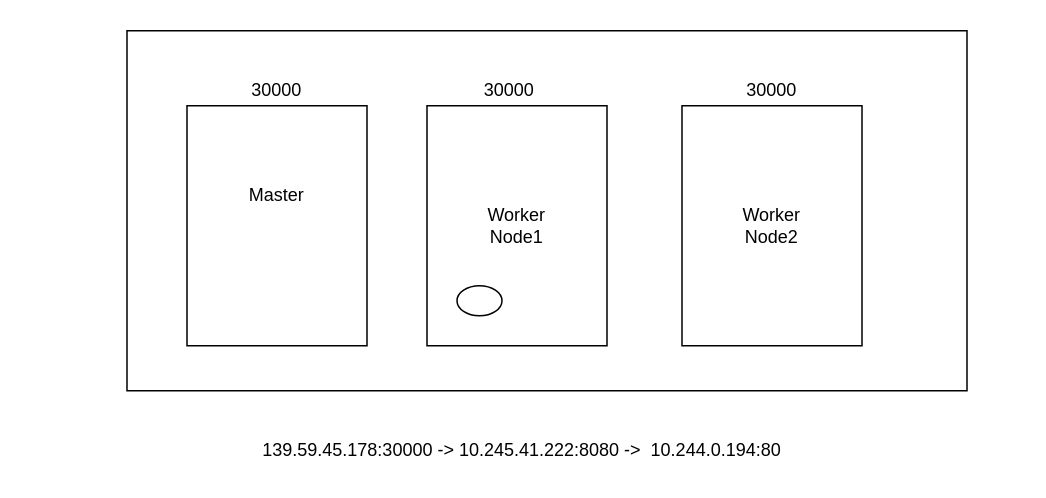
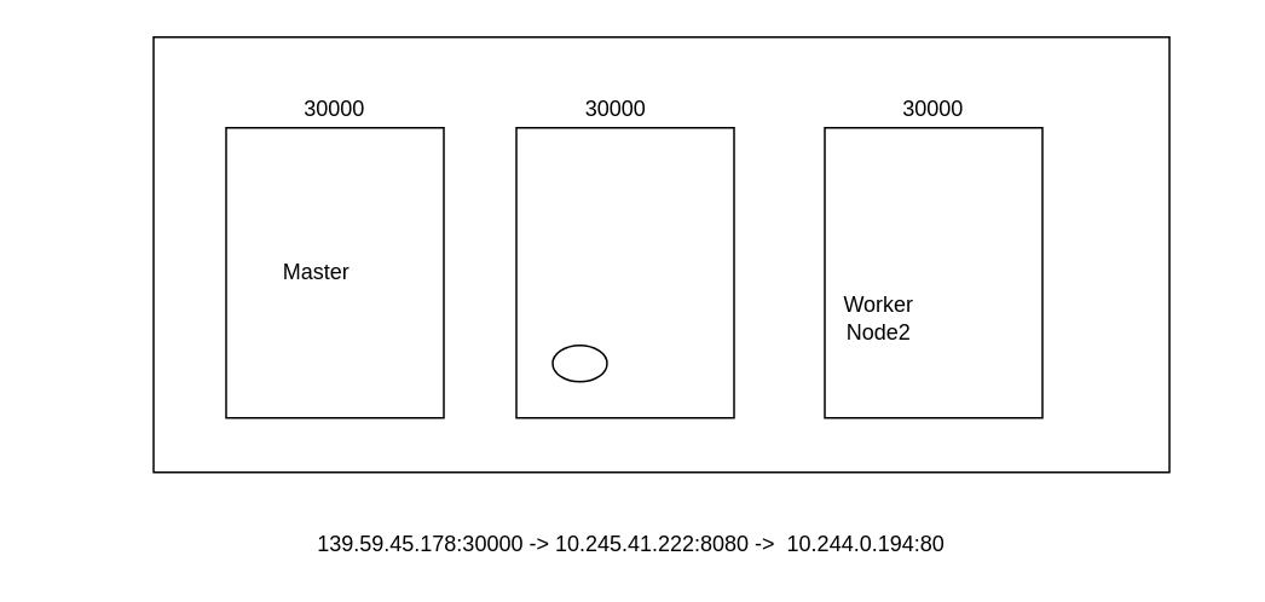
  <mxCell id="0" />
  <mxCell id="1" parent="0" />
  <mxCell id="2" value="" style="rounded=0;whiteSpace=wrap;html=1;" parent="1" vertex="1"><mxGeometry x="84" y="20" width="560" height="240" as="geometry" /></mxCell>
  <mxCell id="3" value="" style="rounded=0;whiteSpace=wrap;html=1;" parent="1" vertex="1"><mxGeometry x="124" y="70" width="120" height="160" as="geometry" /></mxCell>
  <mxCell id="4" value="" style="rounded=0;whiteSpace=wrap;html=1;" parent="1" vertex="1"><mxGeometry x="284" y="70" width="120" height="160" as="geometry" /></mxCell>
  <mxCell id="5" value="" style="rounded=0;whiteSpace=wrap;html=1;" parent="1" vertex="1"><mxGeometry x="454" y="70" width="120" height="160" as="geometry" /></mxCell>
- <mxCell id="6" value="Master" style="text;html=1;strokeColor=none;fillColor=none;align=center;verticalAlign=middle;whiteSpace=wrap;rounded=0;" parent="1" vertex="1"><mxGeometry x="164" y="120" width="40" height="20" as="geometry" /></mxCell>
- <mxCell id="7" value="Worker Node1" style="text;html=1;strokeColor=none;fillColor=none;align=center;verticalAlign=middle;whiteSpace=wrap;rounded=0;" parent="1" vertex="1"><mxGeometry x="324" y="140" width="40" height="20" as="geometry" /></mxCell>
- <mxCell id="8" value="Worker Node2" style="text;html=1;strokeColor=none;fillColor=none;align=center;verticalAlign=middle;whiteSpace=wrap;rounded=0;" parent="1" vertex="1"><mxGeometry x="494" y="140" width="40" height="20" as="geometry" /></mxCell>
+ <mxCell id="6" value="Master" style="text;html=1;strokeColor=none;fillColor=none;align=center;verticalAlign=middle;whiteSpace=wrap;rounded=0;" parent="1" vertex="1"><mxGeometry x="154" y="140" width="40" height="20" as="geometry" /></mxCell>
+ <mxCell id="8" value="Worker Node2" style="text;html=1;strokeColor=none;fillColor=none;align=center;verticalAlign=middle;whiteSpace=wrap;rounded=0;" parent="1" vertex="1"><mxGeometry x="464" y="165" width="40" height="20" as="geometry" /></mxCell>
  <mxCell id="9" value="" style="ellipse;whiteSpace=wrap;html=1;" parent="1" vertex="1"><mxGeometry x="304" y="190" width="30" height="20" as="geometry" /></mxCell>
  <mxCell id="10" value="30000" style="text;html=1;strokeColor=none;fillColor=none;align=center;verticalAlign=middle;whiteSpace=wrap;rounded=0;" parent="1" vertex="1"><mxGeometry x="164" y="50" width="40" height="20" as="geometry" /></mxCell>
  <mxCell id="11" value="30000" style="text;html=1;strokeColor=none;fillColor=none;align=center;verticalAlign=middle;whiteSpace=wrap;rounded=0;" parent="1" vertex="1"><mxGeometry x="319" y="50" width="40" height="20" as="geometry" /></mxCell>
  <mxCell id="12" value="30000" style="text;html=1;strokeColor=none;fillColor=none;align=center;verticalAlign=middle;whiteSpace=wrap;rounded=0;" parent="1" vertex="1"><mxGeometry x="494" y="50" width="40" height="20" as="geometry" /></mxCell>
  <mxCell id="13" value="139.59.45.178:30000 -&amp;gt;&amp;nbsp;10.245.41.222:8080 -&amp;gt;&amp;nbsp;&amp;nbsp;10.244.0.194:80" style="text;html=1;strokeColor=none;fillColor=none;align=center;verticalAlign=middle;whiteSpace=wrap;rounded=0;" parent="1" vertex="1"><mxGeometry x="20" y="290" width="655" height="20" as="geometry" /></mxCell>
